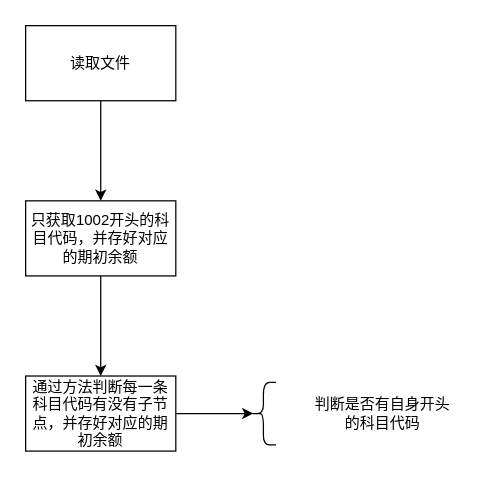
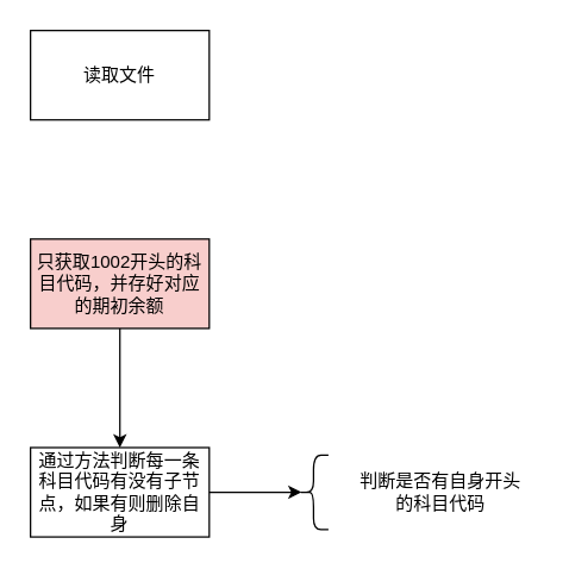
  <mxCell id="0" />
  <mxCell id="1" parent="0" />
- <mxCell id="2" value="" style="edgeStyle=orthogonalEdgeStyle;rounded=0;orthogonalLoop=1;jettySize=auto;html=1;" edge="1" parent="1" source="3" target="5"><mxGeometry relative="1" as="geometry" /></mxCell>
  <mxCell id="3" value="读取文件" style="rounded=0;whiteSpace=wrap;html=1;" vertex="1" parent="1"><mxGeometry x="20" y="20" width="120" height="60" as="geometry" /></mxCell>
  <mxCell id="4" value="" style="edgeStyle=orthogonalEdgeStyle;rounded=0;orthogonalLoop=1;jettySize=auto;html=1;" edge="1" parent="1" source="5" target="6"><mxGeometry relative="1" as="geometry" /></mxCell>
- <mxCell id="5" value="只获取1002开头的科目代码，并存好对应的期初余额" style="rounded=0;whiteSpace=wrap;html=1;" vertex="1" parent="1"><mxGeometry x="20" y="160" width="120" height="60" as="geometry" /></mxCell>
- <mxCell id="6" value="通过方法判断每一条科目代码有没有子节点，并存好对应的期初余额" style="rounded=0;whiteSpace=wrap;html=1;" vertex="1" parent="1"><mxGeometry x="20" y="300" width="120" height="60" as="geometry" /></mxCell>
+ <mxCell id="5" value="只获取1002开头的科目代码，并存好对应的期初余额" style="rounded=0;whiteSpace=wrap;html=1;fillColor=#f8cecc;" vertex="1" parent="1"><mxGeometry x="20" y="160" width="120" height="60" as="geometry" /></mxCell>
+ <mxCell id="6" value="通过方法判断每一条科目代码有没有子节点，如果有则删除自身" style="rounded=0;whiteSpace=wrap;html=1;" vertex="1" parent="1"><mxGeometry x="20" y="300" width="120" height="60" as="geometry" /></mxCell>
  <mxCell id="7" value="" style="shape=curlyBracket;whiteSpace=wrap;html=1;rounded=1;labelPosition=left;verticalLabelPosition=middle;align=right;verticalAlign=middle;size=0.5;" vertex="1" parent="1"><mxGeometry x="200" y="305" width="20" height="50" as="geometry" /></mxCell>
  <mxCell id="8" style="edgeStyle=orthogonalEdgeStyle;rounded=0;orthogonalLoop=1;jettySize=auto;html=1;exitX=1;exitY=0.5;exitDx=0;exitDy=0;entryX=0.1;entryY=0.5;entryDx=0;entryDy=0;entryPerimeter=0;" edge="1" parent="1" source="6" target="7"><mxGeometry relative="1" as="geometry" /></mxCell>
- <mxCell id="9" value="判断是否有自身开头&lt;div&gt;的科目代码&lt;/div&gt;" style="text;html=1;align=center;verticalAlign=middle;resizable=0;points=[];autosize=1;strokeColor=none;fillColor=none;" vertex="1" parent="1"><mxGeometry x="240" y="310" width="130" height="40" as="geometry" /></mxCell>
+ <mxCell id="9" value="判断是否有自身开头&lt;div&gt;的科目代码&lt;/div&gt;" style="text;html=1;align=center;verticalAlign=middle;resizable=0;points=[];autosize=1;strokeColor=none;fillColor=none;" vertex="1" parent="1"><mxGeometry x="230" y="310" width="130" height="40" as="geometry" /></mxCell>
